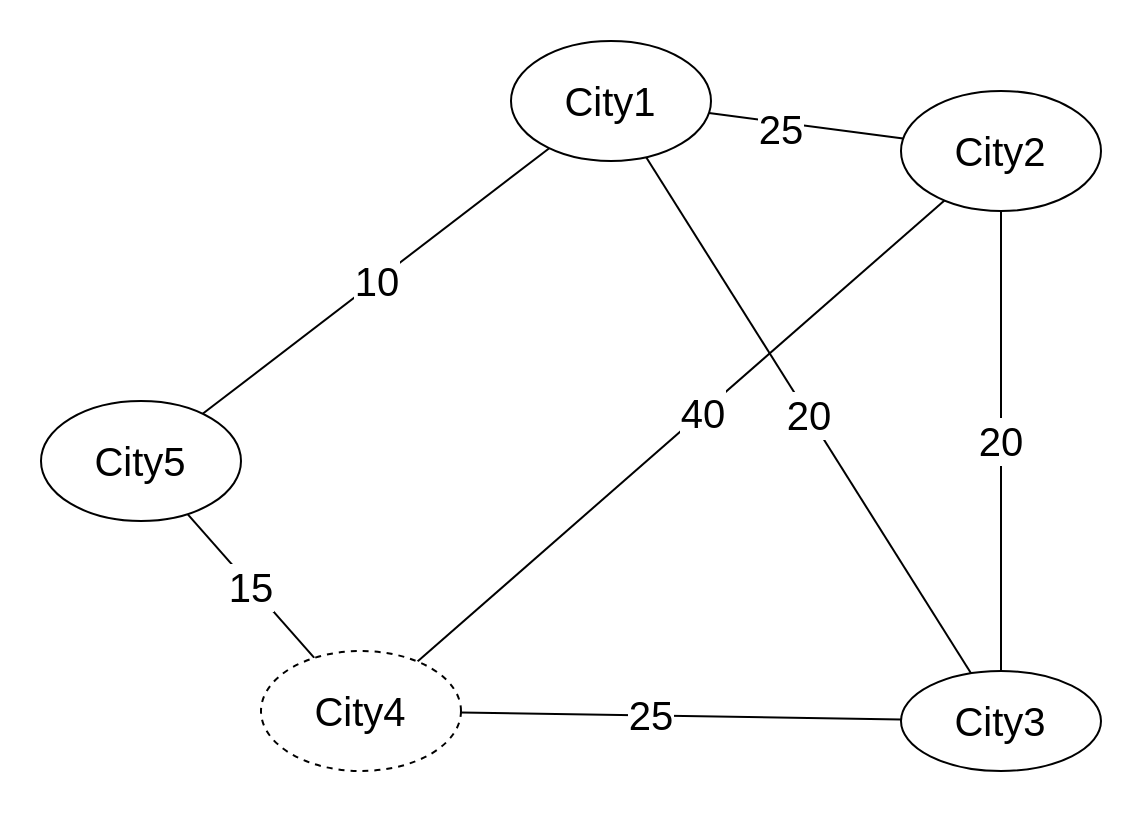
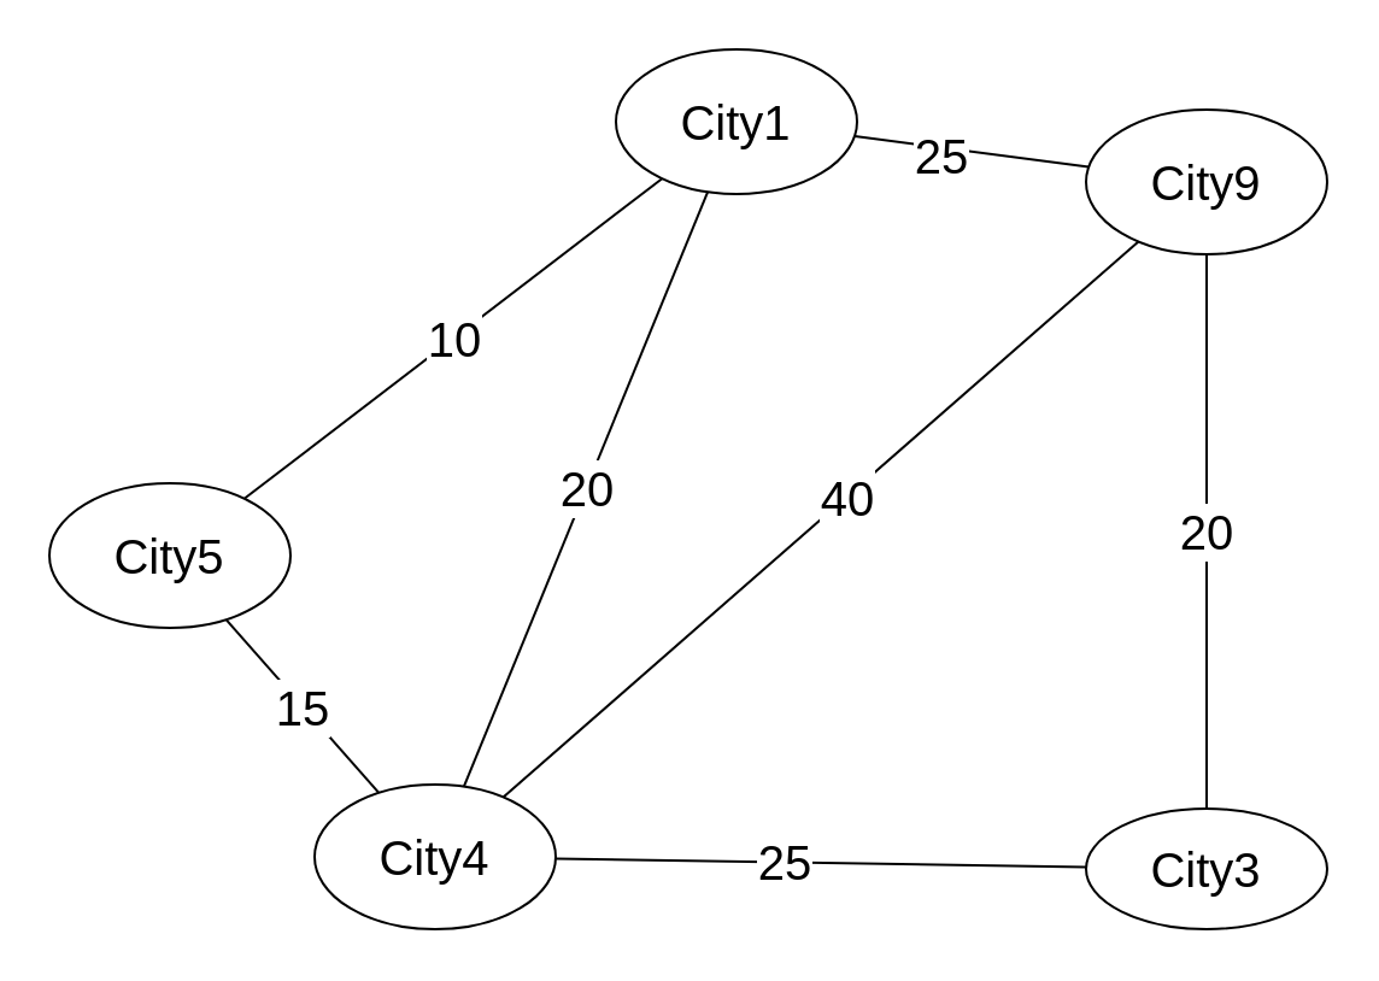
  <mxCell id="0" />
  <mxCell id="1" parent="0" />
  <mxCell id="2" value="10" style="rounded=0;orthogonalLoop=1;jettySize=auto;html=1;fontSize=20;endArrow=none;endFill=0;" edge="1" parent="1" source="6" target="8"><mxGeometry relative="1" as="geometry" /></mxCell>
  <mxCell id="3" style="edgeStyle=none;rounded=0;orthogonalLoop=1;jettySize=auto;html=1;fontSize=20;endArrow=none;endFill=0;" edge="1" parent="1" source="6" target="9"><mxGeometry relative="1" as="geometry" /></mxCell>
  <mxCell id="4" value="25" style="edgeLabel;html=1;align=center;verticalAlign=middle;resizable=0;points=[];fontSize=20;" vertex="1" connectable="0" parent="3"><mxGeometry x="0.363" y="1" relative="1" as="geometry"><mxPoint x="-31" as="offset" /></mxGeometry></mxCell>
- <mxCell id="5" value="20" style="edgeStyle=none;rounded=0;orthogonalLoop=1;jettySize=auto;html=1;fontSize=20;endArrow=none;endFill=0;" edge="1" parent="1" source="6" target="13"><mxGeometry relative="1" as="geometry" /></mxCell>
+ <mxCell id="5" value="20" style="edgeStyle=none;rounded=0;orthogonalLoop=1;jettySize=auto;html=1;fontSize=20;endArrow=none;endFill=0;" edge="1" parent="1" source="6" target="16"><mxGeometry relative="1" as="geometry" /></mxCell>
  <mxCell id="6" value="City1" style="ellipse;whiteSpace=wrap;html=1;fontSize=20;" vertex="1" parent="1"><mxGeometry x="255" y="20" width="100" height="60" as="geometry" /></mxCell>
  <mxCell id="7" value="15" style="edgeStyle=none;rounded=0;orthogonalLoop=1;jettySize=auto;html=1;fontSize=20;endArrow=none;endFill=0;" edge="1" parent="1" source="8" target="16"><mxGeometry relative="1" as="geometry" /></mxCell>
  <mxCell id="8" value="City5" style="ellipse;whiteSpace=wrap;html=1;fontSize=20;" vertex="1" parent="1"><mxGeometry x="20" y="200" width="100" height="60" as="geometry" /></mxCell>
- <mxCell id="9" value="City2" style="ellipse;whiteSpace=wrap;html=1;fontSize=20;" vertex="1" parent="1"><mxGeometry x="450" y="45" width="100" height="60" as="geometry" /></mxCell>
+ <mxCell id="9" value="City9" style="ellipse;whiteSpace=wrap;html=1;fontSize=20;" vertex="1" parent="1"><mxGeometry x="450" y="45" width="100" height="60" as="geometry" /></mxCell>
  <mxCell id="10" value="20" style="edgeStyle=none;rounded=0;orthogonalLoop=1;jettySize=auto;html=1;fontSize=20;endArrow=none;endFill=0;" edge="1" parent="1" source="13" target="9"><mxGeometry relative="1" as="geometry" /></mxCell>
  <mxCell id="11" style="edgeStyle=none;rounded=0;orthogonalLoop=1;jettySize=auto;html=1;fontSize=20;endArrow=none;endFill=0;" edge="1" parent="1" source="13" target="16"><mxGeometry relative="1" as="geometry" /></mxCell>
  <mxCell id="12" value="25" style="edgeLabel;html=1;align=center;verticalAlign=middle;resizable=0;points=[];fontSize=20;" vertex="1" connectable="0" parent="11"><mxGeometry x="0.145" y="-1" relative="1" as="geometry"><mxPoint as="offset" /></mxGeometry></mxCell>
  <mxCell id="13" value="City3" style="ellipse;whiteSpace=wrap;html=1;fontSize=20;" vertex="1" parent="1"><mxGeometry x="450" y="335" width="100" height="50" as="geometry" /></mxCell>
  <mxCell id="14" style="edgeStyle=none;rounded=0;orthogonalLoop=1;jettySize=auto;html=1;fontSize=20;endArrow=none;endFill=0;" edge="1" parent="1" source="16" target="9"><mxGeometry relative="1" as="geometry" /></mxCell>
  <mxCell id="15" value="40" style="edgeLabel;html=1;align=center;verticalAlign=middle;resizable=0;points=[];fontSize=20;" vertex="1" connectable="0" parent="14"><mxGeometry x="0.234" y="1" relative="1" as="geometry"><mxPoint x="-20" y="18" as="offset" /></mxGeometry></mxCell>
- <mxCell id="16" value="City4" style="ellipse;whiteSpace=wrap;html=1;fontSize=20;dashed=1;" vertex="1" parent="1"><mxGeometry x="130" y="325" width="100" height="60" as="geometry" /></mxCell>
+ <mxCell id="16" value="City4" style="ellipse;whiteSpace=wrap;html=1;fontSize=20;" vertex="1" parent="1"><mxGeometry x="130" y="325" width="100" height="60" as="geometry" /></mxCell>
